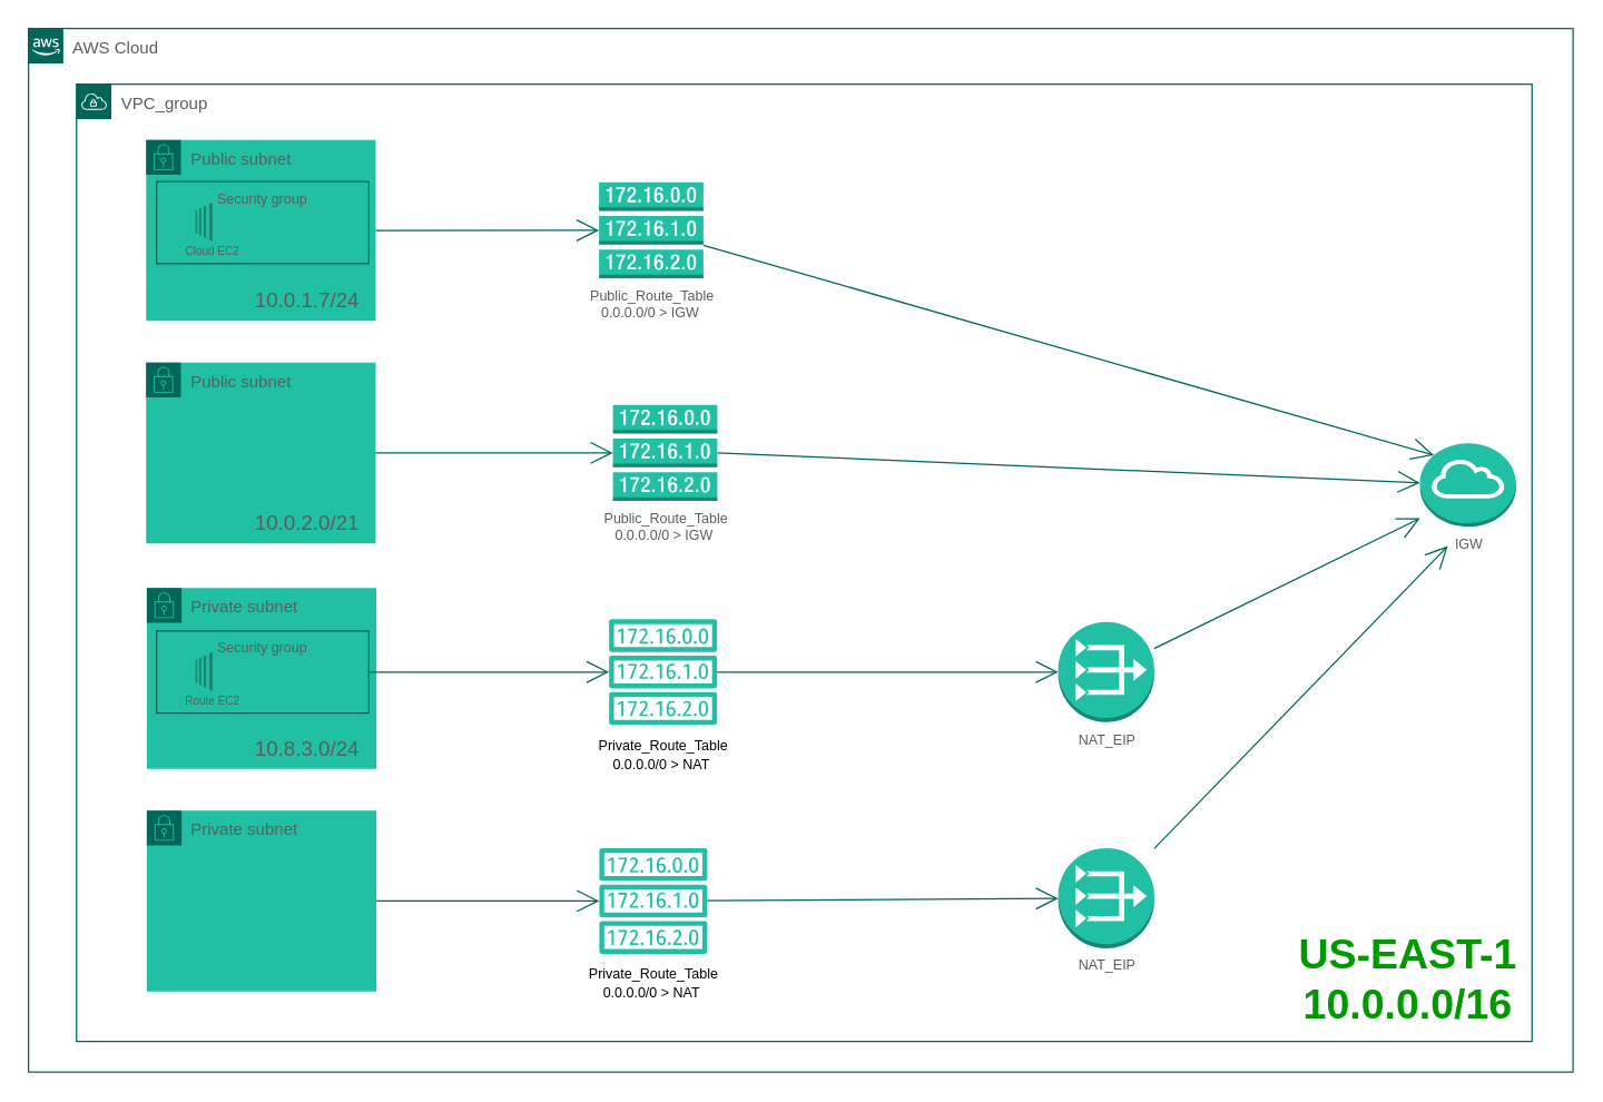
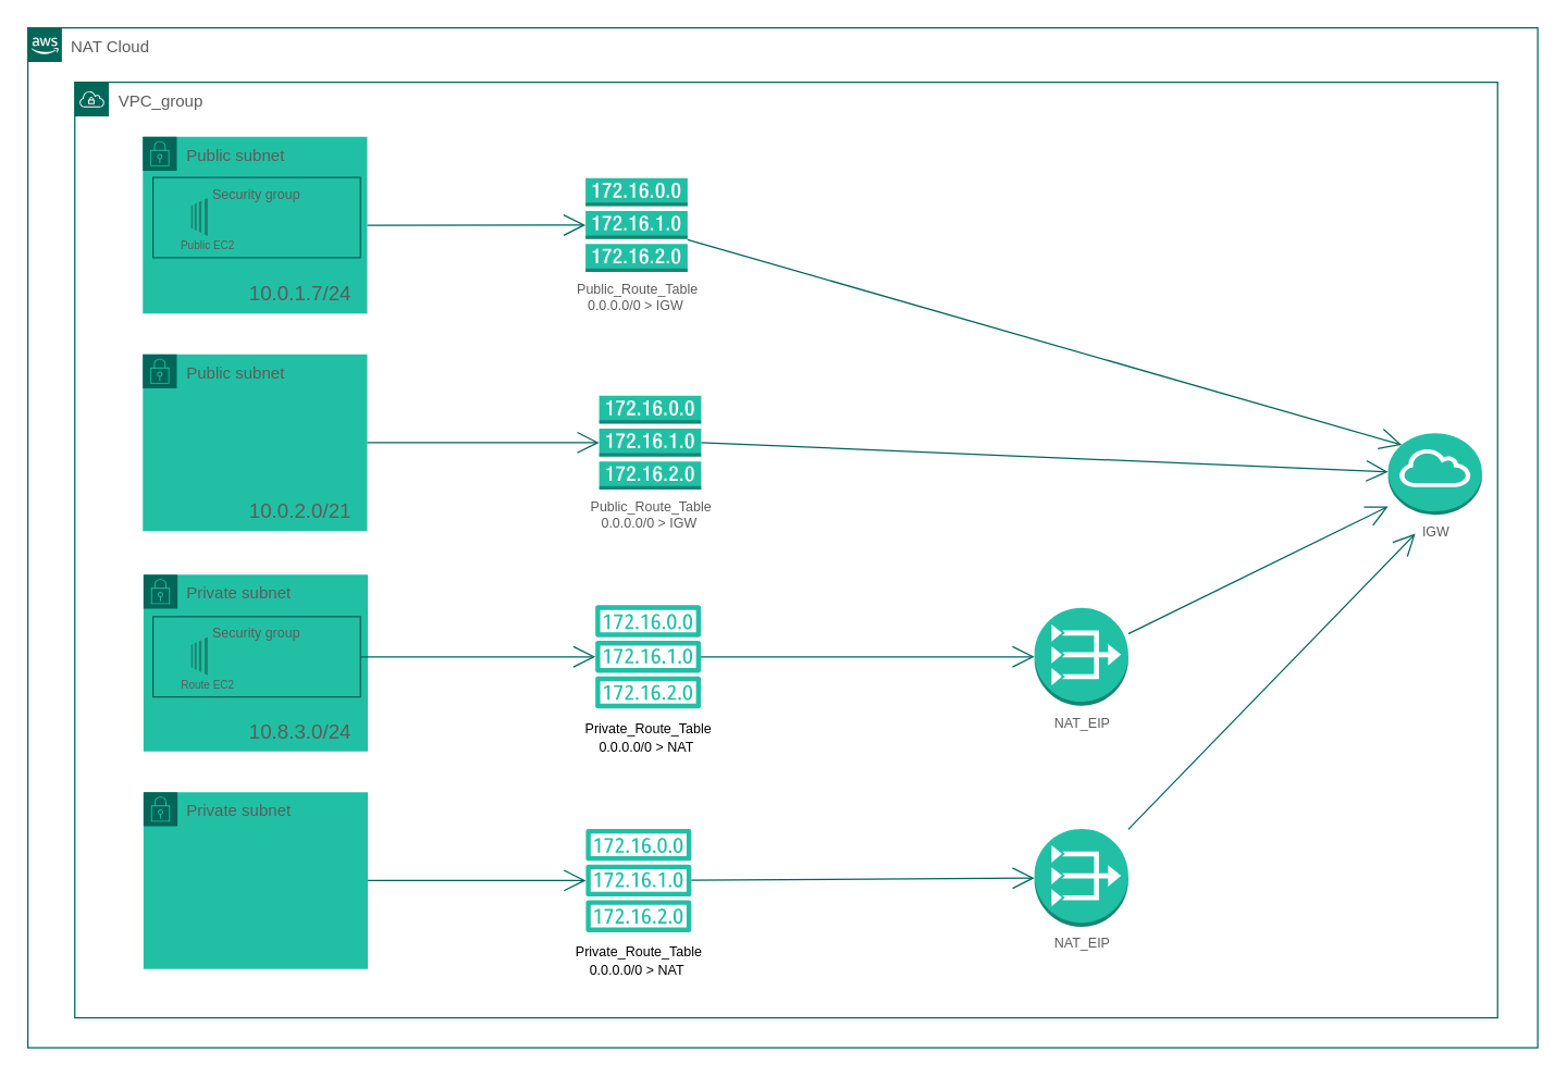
  <mxCell id="0" />
  <mxCell id="1" parent="0" />
- <mxCell id="2" value="AWS Cloud" style="points=[[0,0],[0.25,0],[0.5,0],[0.75,0],[1,0],[1,0.25],[1,0.5],[1,0.75],[1,1],[0.75,1],[0.5,1],[0.25,1],[0,1],[0,0.75],[0,0.5],[0,0.25]];outlineConnect=0;html=1;whiteSpace=wrap;fontSize=12;fontStyle=0;shape=mxgraph.aws4.group;grIcon=mxgraph.aws4.group_aws_cloud_alt;fillColor=none;verticalAlign=top;align=left;spacingLeft=30;dashed=0;container=1;pointerEvents=0;collapsible=0;recursiveResize=0;rounded=0;strokeColor=#006658;fontColor=#5C5C5C;" vertex="1" parent="1"><mxGeometry x="20" y="20" width="1110" height="750" as="geometry" /></mxCell>
+ <mxCell id="2" value="NAT Cloud" style="points=[[0,0],[0.25,0],[0.5,0],[0.75,0],[1,0],[1,0.25],[1,0.5],[1,0.75],[1,1],[0.75,1],[0.5,1],[0.25,1],[0,1],[0,0.75],[0,0.5],[0,0.25]];outlineConnect=0;html=1;whiteSpace=wrap;fontSize=12;fontStyle=0;shape=mxgraph.aws4.group;grIcon=mxgraph.aws4.group_aws_cloud_alt;fillColor=none;verticalAlign=top;align=left;spacingLeft=30;dashed=0;container=1;pointerEvents=0;collapsible=0;recursiveResize=0;rounded=0;strokeColor=#006658;fontColor=#5C5C5C;" vertex="1" parent="1"><mxGeometry x="20" y="20" width="1110" height="750" as="geometry" /></mxCell>
  <mxCell id="3" value="VPC_group" style="points=[[0,0],[0.25,0],[0.5,0],[0.75,0],[1,0],[1,0.25],[1,0.5],[1,0.75],[1,1],[0.75,1],[0.5,1],[0.25,1],[0,1],[0,0.75],[0,0.5],[0,0.25]];outlineConnect=0;html=1;whiteSpace=wrap;fontSize=12;fontStyle=0;container=1;pointerEvents=0;collapsible=0;recursiveResize=0;shape=mxgraph.aws4.group;grIcon=mxgraph.aws4.group_vpc;fillColor=none;verticalAlign=top;align=left;spacingLeft=30;dashed=0;rounded=0;strokeColor=#006658;fontColor=#5C5C5C;" vertex="1" parent="2"><mxGeometry x="34.5" y="40" width="1046" height="688" as="geometry" /></mxCell>
- <mxCell id="4" value="&lt;font size=&quot;1&quot; color=&quot;#009900&quot;&gt;&lt;b style=&quot;font-size: 30px;&quot;&gt;US-EAST-1&lt;br&gt;10.0.0.0/16&lt;/b&gt;&lt;/font&gt;" style="text;html=1;resizable=0;autosize=1;align=center;verticalAlign=middle;points=[];fillColor=none;strokeColor=none;rounded=0;fontColor=#5C5C5C;" vertex="1" parent="3"><mxGeometry x="866" y="598" width="180" height="90" as="geometry" /></mxCell>
  <mxCell id="5" style="rounded=0;orthogonalLoop=1;jettySize=auto;html=1;fontSize=12;fontColor=#5C5C5C;endArrow=open;startSize=14;endSize=14;strokeColor=#006658;fillColor=#21C0A5;" edge="1" parent="3" target="19"><mxGeometry relative="1" as="geometry"><mxPoint x="215" y="105.206" as="sourcePoint" /><mxPoint x="375.5" y="99.77" as="targetPoint" /></mxGeometry></mxCell>
  <mxCell id="6" value="Public subnet" style="points=[[0,0],[0.25,0],[0.5,0],[0.75,0],[1,0],[1,0.25],[1,0.5],[1,0.75],[1,1],[0.75,1],[0.5,1],[0.25,1],[0,1],[0,0.75],[0,0.5],[0,0.25]];outlineConnect=0;html=1;whiteSpace=wrap;fontSize=12;fontStyle=0;container=1;pointerEvents=0;collapsible=0;recursiveResize=0;shape=mxgraph.aws4.group;grIcon=mxgraph.aws4.group_security_group;grStroke=0;verticalAlign=top;align=left;spacingLeft=30;dashed=0;rounded=0;fillColor=#21C0A5;strokeColor=#006658;fontColor=#5C5C5C;" vertex="1" parent="3"><mxGeometry x="50" y="40" width="165" height="130" as="geometry" /></mxCell>
  <mxCell id="7" value="10.0.1.7/24" style="text;html=1;resizable=0;autosize=1;align=center;verticalAlign=middle;points=[];fillColor=none;strokeColor=none;fontSize=15;rounded=0;fontColor=#5C5C5C;" vertex="1" parent="6"><mxGeometry x="65" y="100" width="100" height="30" as="geometry" /></mxCell>
  <mxCell id="8" value="" style="outlineConnect=0;dashed=0;verticalLabelPosition=bottom;verticalAlign=top;align=center;html=1;shape=mxgraph.aws3.ec2;fontSize=15;rounded=0;fillColor=#21C0A5;strokeColor=#006658;fontColor=#5C5C5C;" vertex="1" parent="6"><mxGeometry x="35.5" y="45" width="24.5" height="28" as="geometry" /></mxCell>
- <mxCell id="9" value="&lt;font style=&quot;font-size: 8px;&quot;&gt;Cloud EC2&lt;/font&gt;" style="text;html=1;align=center;verticalAlign=middle;resizable=0;points=[];autosize=1;strokeColor=none;fillColor=none;fontSize=15;rounded=0;fontColor=#5C5C5C;" vertex="1" parent="6"><mxGeometry x="17.75" y="62" width="60" height="30" as="geometry" /></mxCell>
+ <mxCell id="9" value="&lt;font style=&quot;font-size: 8px;&quot;&gt;Public EC2&lt;/font&gt;" style="text;html=1;align=center;verticalAlign=middle;resizable=0;points=[];autosize=1;strokeColor=none;fillColor=none;fontSize=15;rounded=0;fontColor=#5C5C5C;" vertex="1" parent="6"><mxGeometry x="17.75" y="62" width="60" height="30" as="geometry" /></mxCell>
  <mxCell id="10" value="Security group" style="fillColor=none;verticalAlign=top;fontStyle=0;fontSize=10;rounded=0;strokeColor=#006658;fontColor=#5C5C5C;" vertex="1" parent="6"><mxGeometry x="7.5" y="30" width="152.5" height="59" as="geometry" /></mxCell>
  <mxCell id="11" value="Public subnet" style="points=[[0,0],[0.25,0],[0.5,0],[0.75,0],[1,0],[1,0.25],[1,0.5],[1,0.75],[1,1],[0.75,1],[0.5,1],[0.25,1],[0,1],[0,0.75],[0,0.5],[0,0.25]];outlineConnect=0;html=1;whiteSpace=wrap;fontSize=12;fontStyle=0;container=1;pointerEvents=0;collapsible=0;recursiveResize=0;shape=mxgraph.aws4.group;grIcon=mxgraph.aws4.group_security_group;grStroke=0;verticalAlign=top;align=left;spacingLeft=30;dashed=0;rounded=0;fillColor=#21C0A5;strokeColor=#006658;fontColor=#5C5C5C;" vertex="1" parent="3"><mxGeometry x="50" y="200" width="165" height="130" as="geometry" /></mxCell>
  <mxCell id="12" value="10.0.2.0/21" style="text;html=1;resizable=0;autosize=1;align=center;verticalAlign=middle;points=[];fillColor=none;strokeColor=none;fontSize=15;rounded=0;fontColor=#5C5C5C;" vertex="1" parent="11"><mxGeometry x="65" y="100" width="100" height="30" as="geometry" /></mxCell>
  <mxCell id="13" value="&lt;font style=&quot;font-size: 10px;&quot;&gt;IGW&lt;/font&gt;" style="outlineConnect=0;dashed=0;verticalLabelPosition=bottom;verticalAlign=top;align=center;html=1;shape=mxgraph.aws3.internet_gateway;fontSize=8;rounded=0;fillColor=#21C0A5;strokeColor=#006658;fontColor=#5C5C5C;" vertex="1" parent="3"><mxGeometry x="965.5" y="258" width="69" height="60" as="geometry" /></mxCell>
  <mxCell id="14" style="edgeStyle=none;rounded=0;orthogonalLoop=1;jettySize=auto;html=1;fontSize=12;fontColor=#5C5C5C;endArrow=open;startSize=14;endSize=14;strokeColor=#006658;fillColor=#21C0A5;" edge="1" parent="3" source="15"><mxGeometry relative="1" as="geometry"><mxPoint x="965.5" y="312" as="targetPoint" /></mxGeometry></mxCell>
  <mxCell id="15" value="NAT_EIP" style="outlineConnect=0;dashed=0;verticalLabelPosition=bottom;verticalAlign=top;align=center;html=1;shape=mxgraph.aws3.vpc_nat_gateway;fontSize=10;rounded=0;fillColor=#21C0A5;strokeColor=#006658;fontColor=#5C5C5C;" vertex="1" parent="3"><mxGeometry x="705.5" y="386.5" width="69" height="72" as="geometry" /></mxCell>
  <mxCell id="16" style="edgeStyle=none;rounded=0;orthogonalLoop=1;jettySize=auto;html=1;fontSize=12;fontColor=#5C5C5C;endArrow=open;startSize=14;endSize=14;strokeColor=#006658;fillColor=#21C0A5;" edge="1" parent="3" source="17"><mxGeometry relative="1" as="geometry"><mxPoint x="985.5" y="332" as="targetPoint" /></mxGeometry></mxCell>
  <mxCell id="17" value="NAT_EIP" style="outlineConnect=0;dashed=0;verticalLabelPosition=bottom;verticalAlign=top;align=center;html=1;shape=mxgraph.aws3.vpc_nat_gateway;fontSize=10;rounded=0;fillColor=#21C0A5;strokeColor=#006658;fontColor=#5C5C5C;" vertex="1" parent="3"><mxGeometry x="705.5" y="549" width="69" height="72" as="geometry" /></mxCell>
  <mxCell id="18" style="edgeStyle=none;rounded=0;orthogonalLoop=1;jettySize=auto;html=1;fontSize=12;fontColor=#5C5C5C;endArrow=open;startSize=14;endSize=14;strokeColor=#006658;fillColor=#21C0A5;entryX=0.145;entryY=0.145;entryDx=0;entryDy=0;entryPerimeter=0;" edge="1" parent="3" source="19" target="13"><mxGeometry relative="1" as="geometry"><mxPoint x="945.5" y="282" as="targetPoint" /></mxGeometry></mxCell>
  <mxCell id="19" value="Public_Route_Table&lt;br&gt;0.0.0.0/0 &amp;gt; IGW&amp;nbsp;" style="outlineConnect=0;dashed=0;verticalLabelPosition=bottom;verticalAlign=top;align=center;html=1;shape=mxgraph.aws3.route_table;fontSize=10;rounded=0;fillColor=#21C0A5;strokeColor=#006658;fontColor=#5C5C5C;" vertex="1" parent="3"><mxGeometry x="375.5" y="70.5" width="75" height="69" as="geometry" /></mxCell>
  <mxCell id="20" style="edgeStyle=none;rounded=0;orthogonalLoop=1;jettySize=auto;html=1;exitX=1;exitY=0.5;exitDx=0;exitDy=0;exitPerimeter=0;fontSize=12;fontColor=#5C5C5C;endArrow=open;startSize=14;endSize=14;strokeColor=#006658;fillColor=#21C0A5;" edge="1" parent="3" source="21" target="13"><mxGeometry relative="1" as="geometry"><mxPoint x="905.5" y="294" as="targetPoint" /></mxGeometry></mxCell>
  <mxCell id="21" value="Public_Route_Table&lt;br&gt;0.0.0.0/0 &amp;gt; IGW&amp;nbsp;" style="outlineConnect=0;dashed=0;verticalLabelPosition=bottom;verticalAlign=top;align=center;html=1;shape=mxgraph.aws3.route_table;fontSize=10;rounded=0;fillColor=#21C0A5;strokeColor=#006658;fontColor=#5C5C5C;" vertex="1" parent="3"><mxGeometry x="385.5" y="230.5" width="75" height="69" as="geometry" /></mxCell>
  <mxCell id="22" value="" style="edgeStyle=none;orthogonalLoop=1;jettySize=auto;html=1;rounded=0;fontSize=12;fontColor=#5C5C5C;endArrow=open;startSize=14;endSize=14;strokeColor=#006658;fillColor=#21C0A5;entryX=0;entryY=0.5;entryDx=0;entryDy=0;entryPerimeter=0;" edge="1" parent="3" source="11" target="21"><mxGeometry width="80" relative="1" as="geometry"><mxPoint x="265.5" y="222" as="sourcePoint" /><mxPoint x="345.5" y="222" as="targetPoint" /><Array as="points" /></mxGeometry></mxCell>
  <mxCell id="23" style="edgeStyle=none;rounded=0;orthogonalLoop=1;jettySize=auto;html=1;fontSize=12;fontColor=#5C5C5C;endArrow=open;startSize=14;endSize=14;strokeColor=#006658;fillColor=#21C0A5;" edge="1" parent="3" source="24" target="15"><mxGeometry relative="1" as="geometry" /></mxCell>
  <mxCell id="24" value="&lt;span style=&quot;color: rgb(0, 0, 0); font-size: 10px;&quot;&gt;Private_Route_Table&lt;/span&gt;&lt;br style=&quot;color: rgb(0, 0, 0); font-size: 10px;&quot;&gt;&lt;span style=&quot;color: rgb(0, 0, 0); font-size: 10px;&quot;&gt;0.0.0.0/0 &amp;gt; NAT&amp;nbsp;&lt;/span&gt;" style="outlineConnect=0;strokeColor=none;dashed=0;verticalLabelPosition=bottom;verticalAlign=top;align=center;html=1;fontSize=12;fontStyle=0;aspect=fixed;pointerEvents=1;shape=mxgraph.aws4.route_table;rounded=0;fillColor=#21C0A5;fontColor=#5C5C5C;" vertex="1" parent="3"><mxGeometry x="382.5" y="384.5" width="78" height="76" as="geometry" /></mxCell>
  <mxCell id="25" style="edgeStyle=none;rounded=0;orthogonalLoop=1;jettySize=auto;html=1;fontSize=12;fontColor=#5C5C5C;endArrow=open;startSize=14;endSize=14;strokeColor=#006658;fillColor=#21C0A5;" edge="1" parent="3" source="26" target="17"><mxGeometry relative="1" as="geometry" /></mxCell>
  <mxCell id="26" value="&lt;span style=&quot;color: rgb(0, 0, 0); font-size: 10px;&quot;&gt;Private_Route_Table&lt;/span&gt;&lt;br style=&quot;color: rgb(0, 0, 0); font-size: 10px;&quot;&gt;&lt;span style=&quot;color: rgb(0, 0, 0); font-size: 10px;&quot;&gt;0.0.0.0/0 &amp;gt; NAT&amp;nbsp;&lt;/span&gt;" style="outlineConnect=0;strokeColor=none;dashed=0;verticalLabelPosition=bottom;verticalAlign=top;align=center;html=1;fontSize=12;fontStyle=0;aspect=fixed;pointerEvents=1;shape=mxgraph.aws4.route_table;rounded=0;fillColor=#21C0A5;fontColor=#5C5C5C;" vertex="1" parent="3"><mxGeometry x="375.5" y="549" width="78" height="76" as="geometry" /></mxCell>
  <mxCell id="27" value="Private subnet" style="points=[[0,0],[0.25,0],[0.5,0],[0.75,0],[1,0],[1,0.25],[1,0.5],[1,0.75],[1,1],[0.75,1],[0.5,1],[0.25,1],[0,1],[0,0.75],[0,0.5],[0,0.25]];outlineConnect=0;html=1;whiteSpace=wrap;fontSize=12;fontStyle=0;container=1;pointerEvents=0;collapsible=0;recursiveResize=0;shape=mxgraph.aws4.group;grIcon=mxgraph.aws4.group_security_group;grStroke=0;verticalAlign=top;align=left;spacingLeft=30;dashed=0;rounded=0;fillColor=#21C0A5;strokeColor=#006658;fontColor=#5C5C5C;" vertex="1" parent="1"><mxGeometry x="105" y="422" width="165" height="130" as="geometry" /></mxCell>
  <mxCell id="28" value="&lt;font style=&quot;font-size: 8px;&quot;&gt;Route EC2&lt;/font&gt;" style="text;html=1;align=center;verticalAlign=middle;resizable=0;points=[];autosize=1;strokeColor=none;fillColor=none;fontSize=15;rounded=0;fontColor=#5C5C5C;" vertex="1" parent="27"><mxGeometry x="12.25" y="63" width="70" height="30" as="geometry" /></mxCell>
  <mxCell id="29" value="Private subnet" style="points=[[0,0],[0.25,0],[0.5,0],[0.75,0],[1,0],[1,0.25],[1,0.5],[1,0.75],[1,1],[0.75,1],[0.5,1],[0.25,1],[0,1],[0,0.75],[0,0.5],[0,0.25]];outlineConnect=0;html=1;whiteSpace=wrap;fontSize=12;fontStyle=0;container=1;pointerEvents=0;collapsible=0;recursiveResize=0;shape=mxgraph.aws4.group;grIcon=mxgraph.aws4.group_security_group;grStroke=0;verticalAlign=top;align=left;spacingLeft=30;dashed=0;rounded=0;fillColor=#21C0A5;strokeColor=#006658;fontColor=#5C5C5C;" vertex="1" parent="1"><mxGeometry x="105" y="582" width="165" height="130" as="geometry" /></mxCell>
  <mxCell id="30" value="10.8.3.0/24" style="text;html=1;align=center;verticalAlign=middle;resizable=0;points=[];autosize=1;strokeColor=none;fillColor=none;fontSize=15;rounded=0;fontColor=#5C5C5C;" vertex="1" parent="1"><mxGeometry x="170" y="522" width="100" height="30" as="geometry" /></mxCell>
  <mxCell id="31" value="" style="outlineConnect=0;dashed=0;verticalLabelPosition=bottom;verticalAlign=top;align=center;html=1;shape=mxgraph.aws3.ec2;fontSize=15;rounded=0;fillColor=#21C0A5;strokeColor=#006658;fontColor=#5C5C5C;" vertex="1" parent="1"><mxGeometry x="140" y="468" width="24.5" height="28" as="geometry" /></mxCell>
  <mxCell id="32" style="edgeStyle=none;rounded=0;orthogonalLoop=1;jettySize=auto;html=1;fontSize=12;fontColor=#5C5C5C;endArrow=open;startSize=14;endSize=14;strokeColor=#006658;fillColor=#21C0A5;" edge="1" parent="1" source="33" target="24"><mxGeometry relative="1" as="geometry" /></mxCell>
  <mxCell id="33" value="Security group" style="fillColor=none;verticalAlign=top;fontStyle=0;fontSize=10;rounded=0;strokeColor=#006658;fontColor=#5C5C5C;" vertex="1" parent="1"><mxGeometry x="112" y="453" width="152.5" height="59" as="geometry" /></mxCell>
  <mxCell id="34" value="" style="edgeStyle=none;orthogonalLoop=1;jettySize=auto;html=1;rounded=0;fontSize=12;fontColor=#5C5C5C;endArrow=open;startSize=14;endSize=14;strokeColor=#006658;fillColor=#21C0A5;exitX=1;exitY=0.5;exitDx=0;exitDy=0;" edge="1" parent="1" source="29" target="26"><mxGeometry width="80" relative="1" as="geometry"><mxPoint x="320" y="582" as="sourcePoint" /><mxPoint x="400" y="582" as="targetPoint" /><Array as="points" /></mxGeometry></mxCell>
